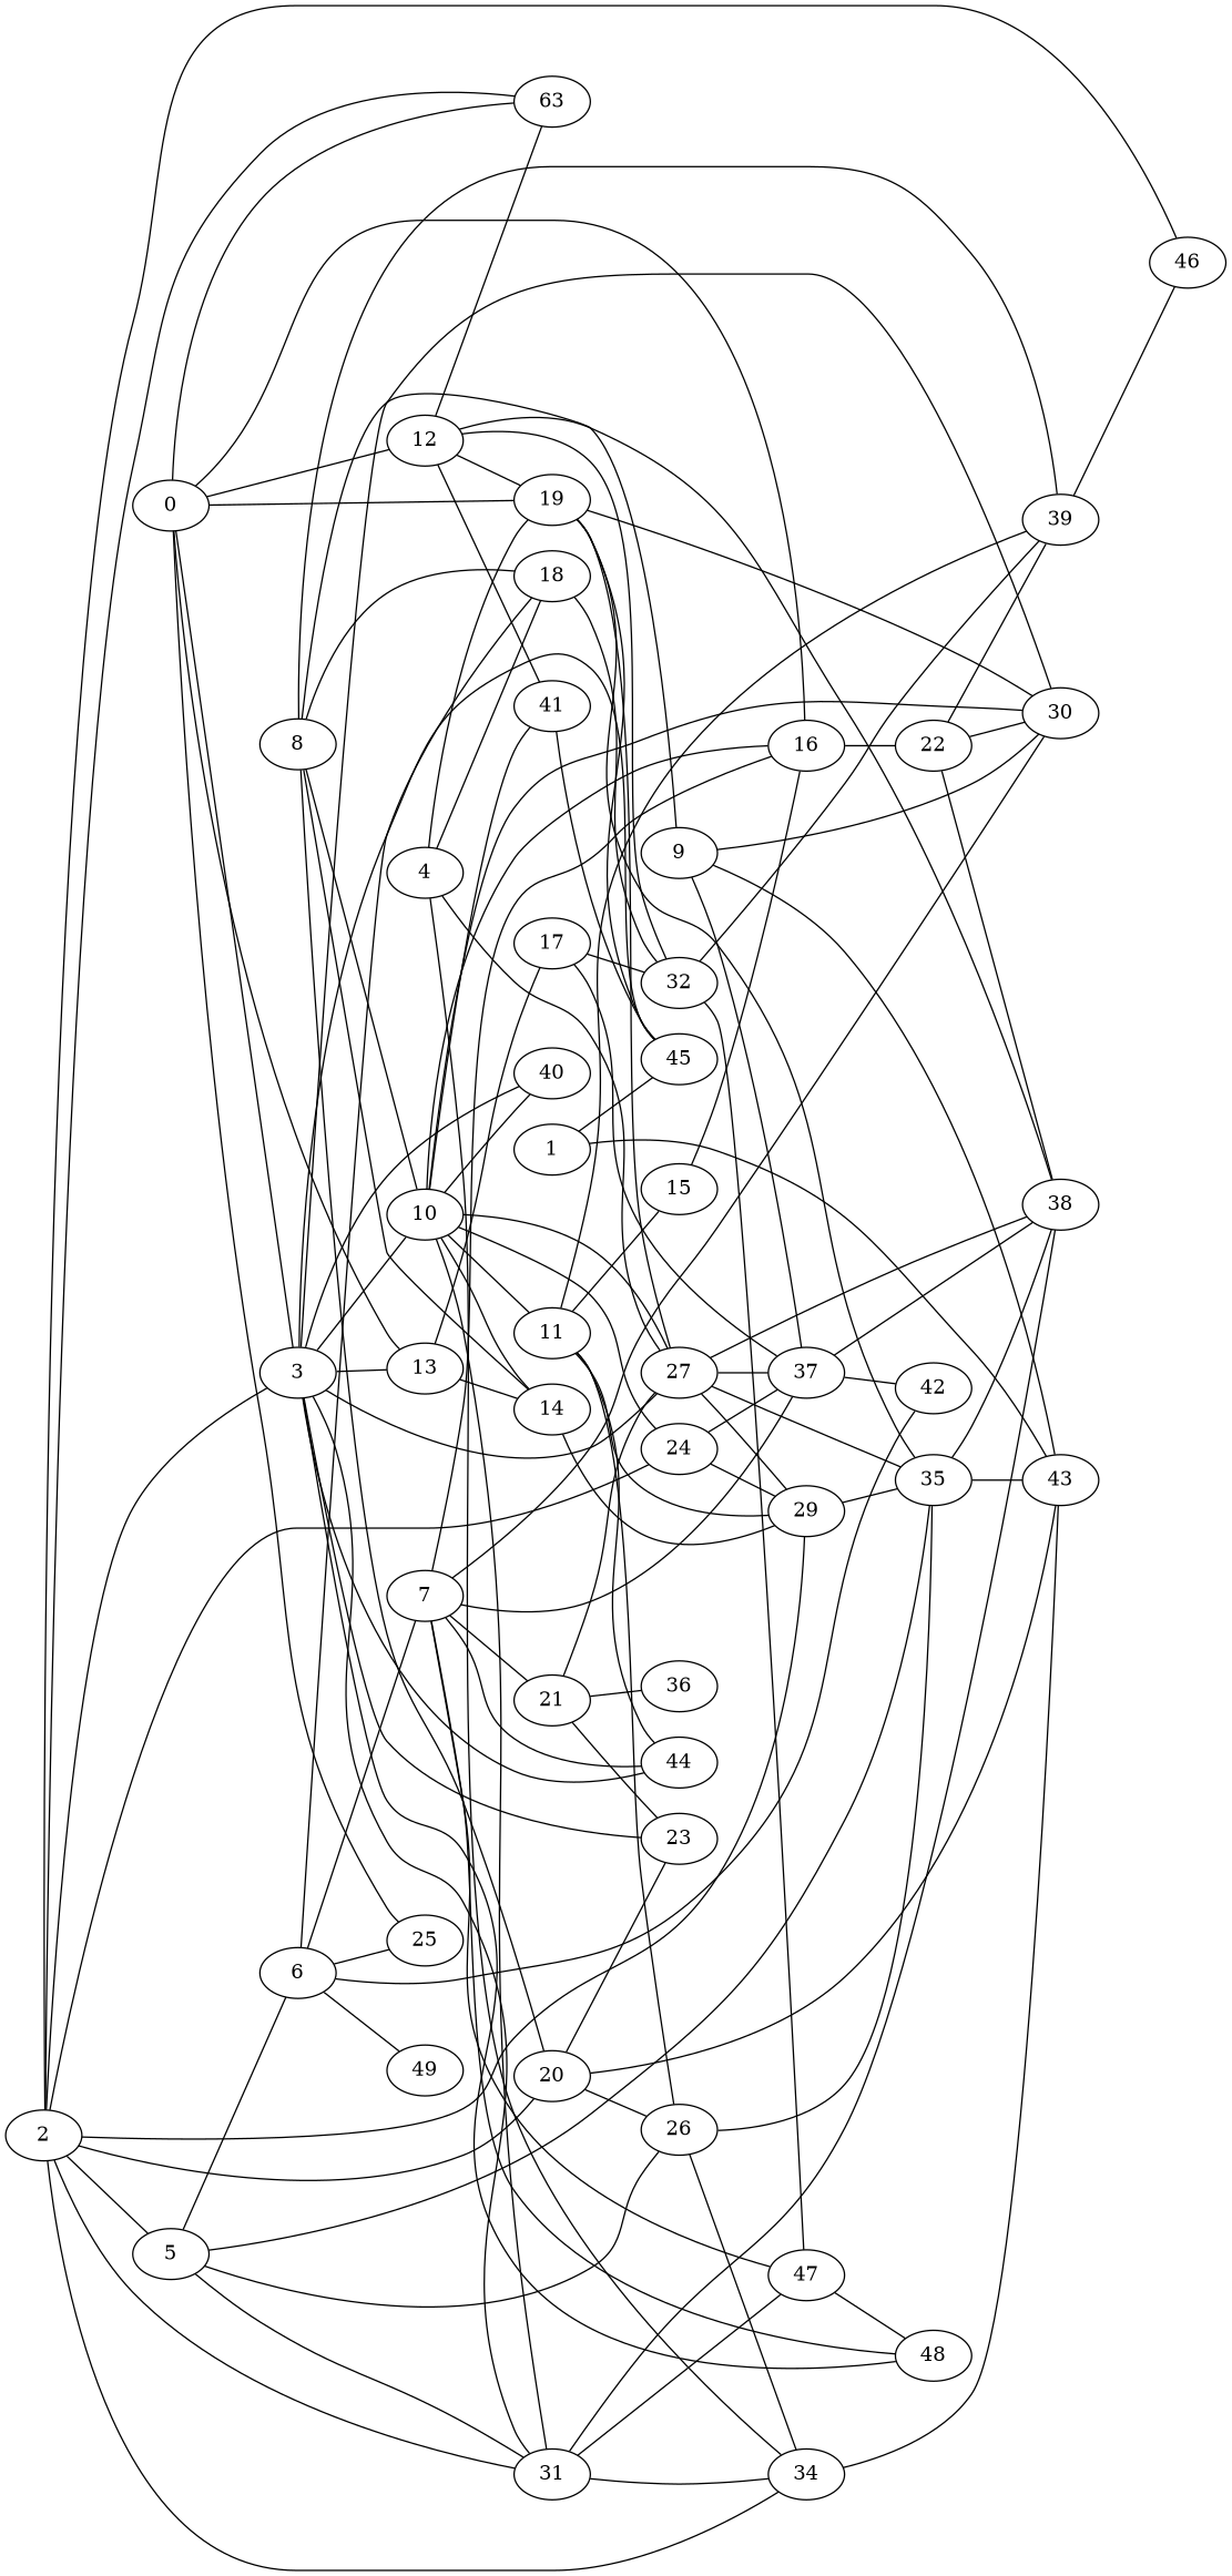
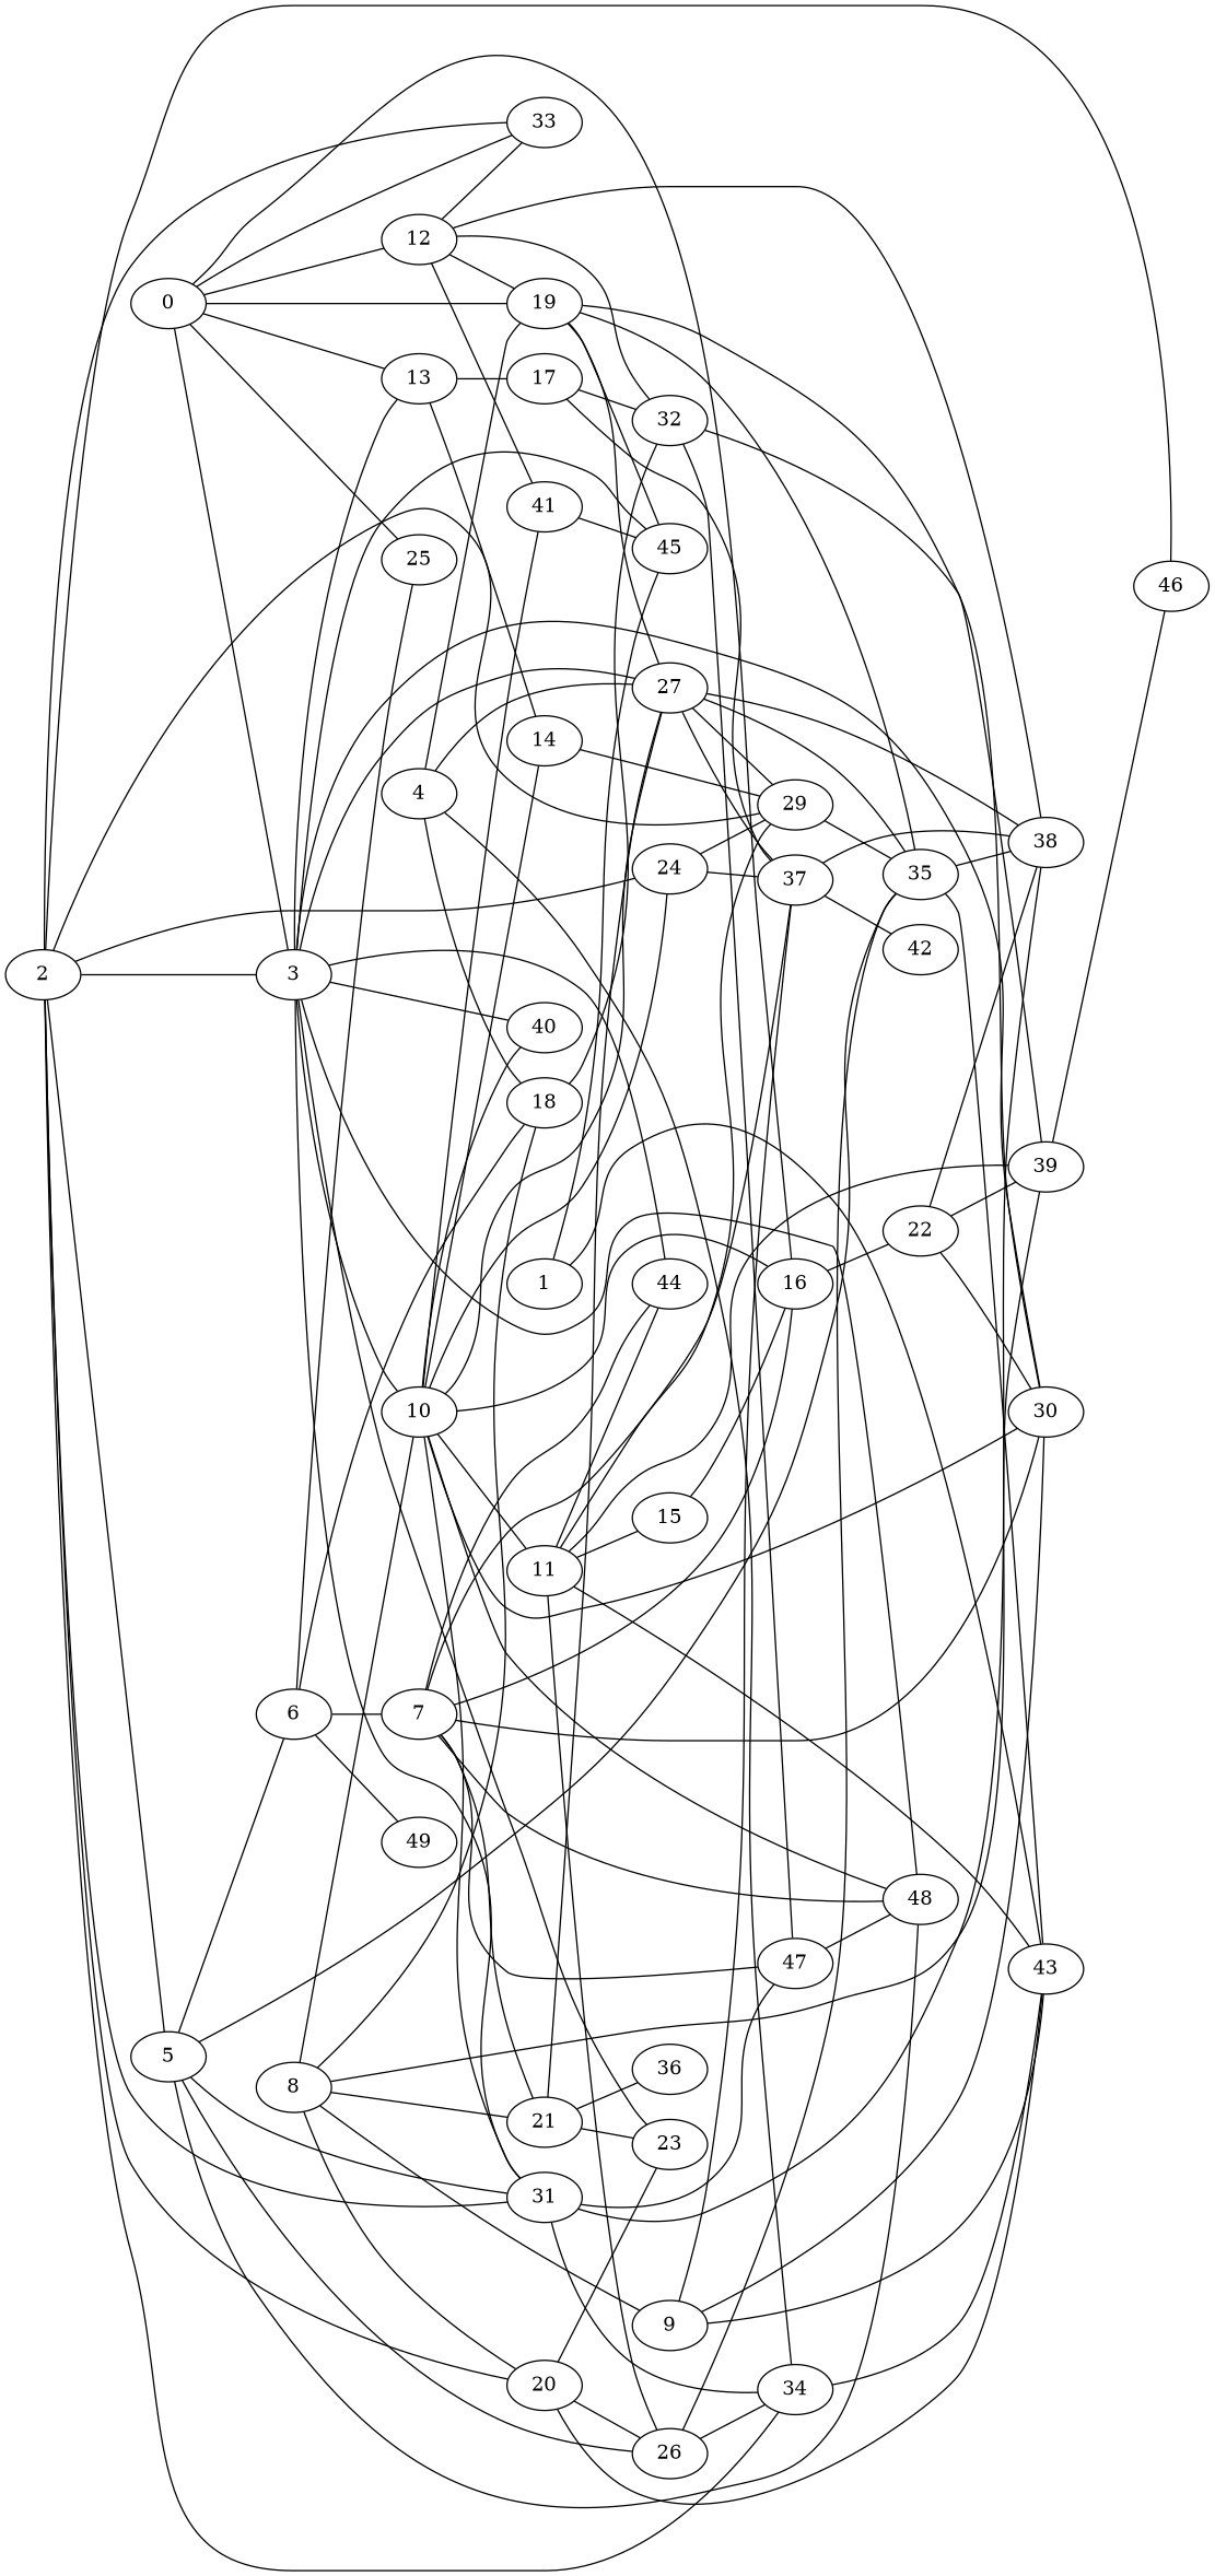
  strict graph {
    rankdir=LR
    0
    3
    12
    13
    16
    19
    25
-   33 [label=63]
+   33
    45
    31
    10
    23
    27
    30
    40
    44
    48
    41
    32
    38
    14
    17
    22
    35
    1
    43
    2
    5
    20
    24
    29
    34
    46
    6
    26
    37
    47
    11
    4
    18
    7
    42
    49
    21
    36
    8
    9
    39
    15
    0 -- 3
    0 -- 12
    0 -- 13
    0 -- 16
    0 -- 19
    0 -- 25
    0 -- 33
    3 -- 13
    3 -- 45
    3 -- 31
    3 -- 10
    3 -- 23
    3 -- 27
    3 -- 30
    3 -- 40
    3 -- 44
    3 -- 48
    12 -- 19
    12 -- 33
    12 -- 41
    12 -- 32
    12 -- 38
    13 -- 14
    13 -- 17
    16 -- 22
    19 -- 45
    19 -- 27
    19 -- 30
    19 -- 35
    31 -- 38
    31 -- 34
    31 -- 47
    10 -- 16
    10 -- 31
    10 -- 27
    10 -- 30
    10 -- 40
+   10 -- 48
    10 -- 41
    10 -- 14
    10 -- 24
    10 -- 11
    27 -- 38
    27 -- 35
    27 -- 29
    27 -- 37
    41 -- 45
    32 -- 47
    32 -- 39
    14 -- 29
    17 -- 32
    17 -- 37
    22 -- 30
    22 -- 38
    22 -- 39
    35 -- 38
    35 -- 43
    1 -- 45
    1 -- 43
    2 -- 3
    2 -- 33
    2 -- 31
    2 -- 5
    2 -- 20
    2 -- 24
    2 -- 29
    2 -- 34
    2 -- 46
    5 -- 31
+   5 -- 48
    5 -- 35
    5 -- 6
    5 -- 26
    20 -- 23
    20 -- 43
    20 -- 26
    24 -- 29
    24 -- 37
    29 -- 35
    34 -- 43
    6 -- 25
    6 -- 18
    6 -- 7
-   6 -- 42
    6 -- 49
    26 -- 35
    26 -- 34
    37 -- 38
    37 -- 42
    47 -- 48
    11 -- 44
+   11 -- 43
    11 -- 29
    11 -- 26
    11 -- 39
    11 -- 15
    4 -- 19
    4 -- 27
    4 -- 34
    4 -- 18
    18 -- 32
    7 -- 16
    7 -- 30
    7 -- 44
    7 -- 48
    7 -- 37
    7 -- 47
    7 -- 21
    21 -- 23
    21 -- 27
    21 -- 36
    8 -- 10
-   8 -- 14
+   8 -- 21
    8 -- 20
    8 -- 18
    8 -- 9
    8 -- 39
    9 -- 30
    9 -- 43
    9 -- 37
    39 -- 46
    15 -- 16
  }
